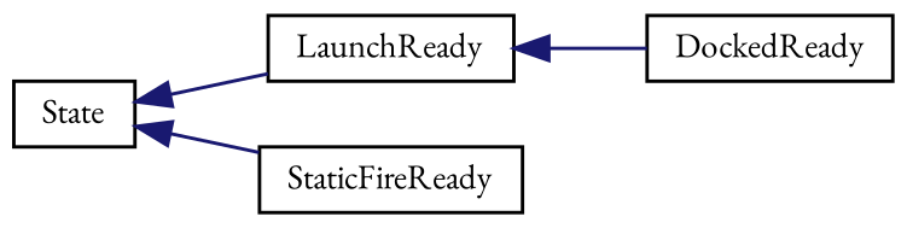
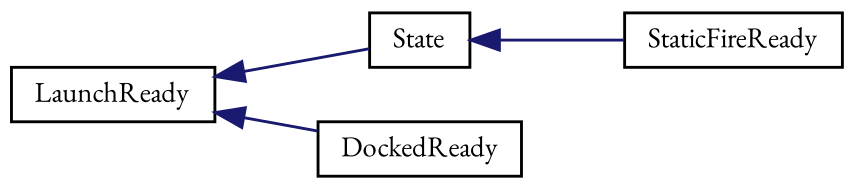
  digraph {
    fontname="EB Garamond"
    rankdir=LR
    node [color=black fillcolor=white fontname="EB Garamond" fontsize=10 shape=record style=filled]
    edge [color=midnightblue dir=back fontname="EB Garamond" fontsize=10 labelfontname=Helvetica labelfontsize=10 style=solid]
    n1 [height=0.2 label=State width=0.4]
    n2 [height=0.2 label=LaunchReady width=0.4]
    n3 [height=0.2 label=StaticFireReady width=0.4]
    n4 [height=0.2 label=DockedReady width=0.4]
-   n1 -> n2
+   n2 -> n1
    n1 -> n3
    n2 -> n4
  }
